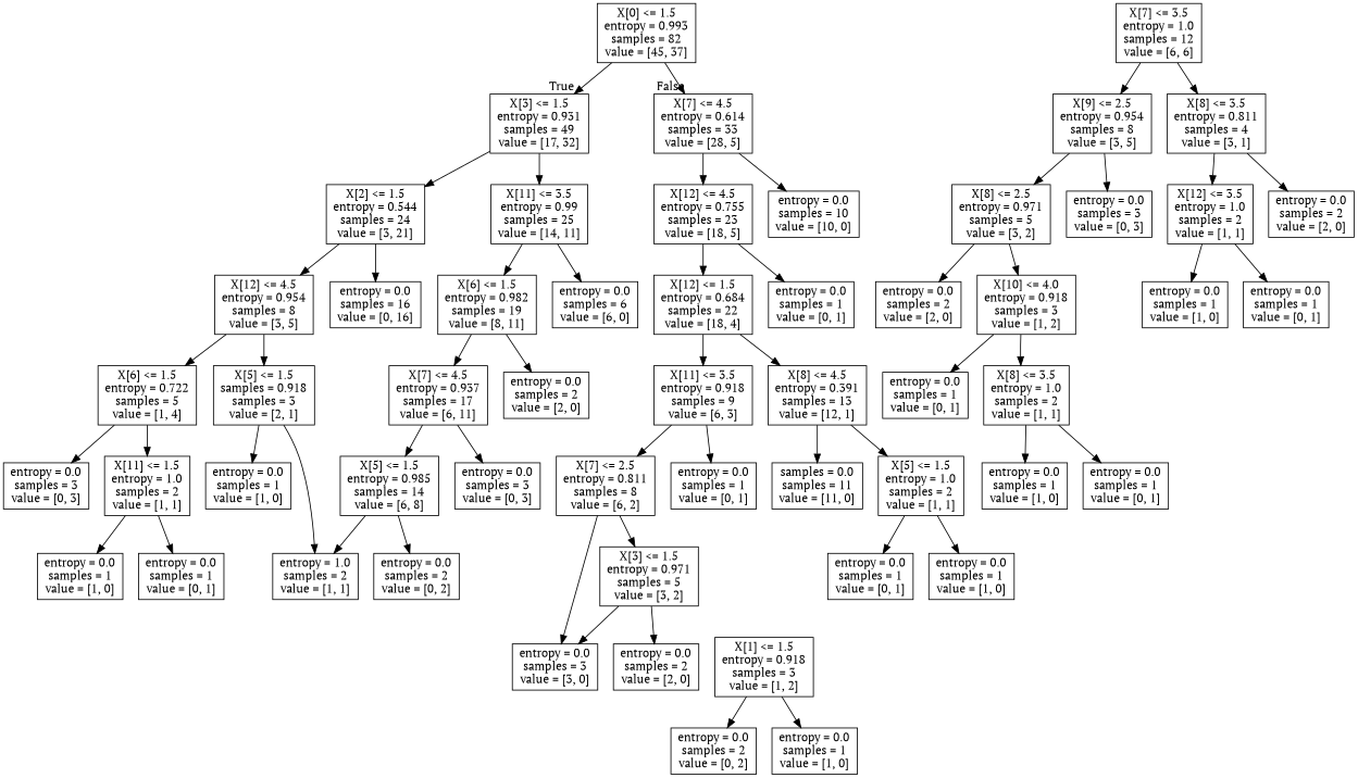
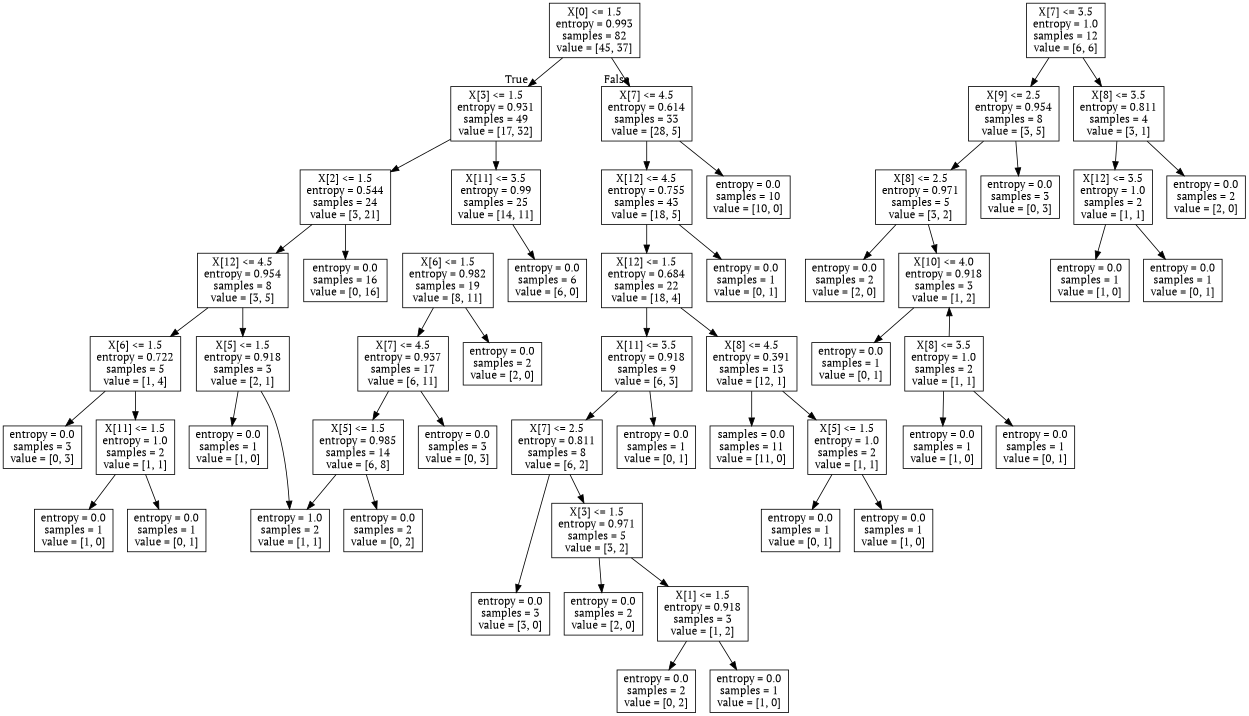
  digraph {
    fontname="PT Serif"
    node [fontname="PT Serif" shape=box]
    edge [fontname="PT Serif"]
    n1 [label="X[0] <= 1.5\nentropy = 0.993\nsamples = 82\nvalue = [45, 37]"]
    n2 [label="X[3] <= 1.5\nentropy = 0.931\nsamples = 49\nvalue = [17, 32]"]
    n3 [label="X[7] <= 4.5\nentropy = 0.614\nsamples = 33\nvalue = [28, 5]"]
    n4 [label="X[2] <= 1.5\nentropy = 0.544\nsamples = 24\nvalue = [3, 21]"]
    n5 [label="X[11] <= 3.5\nentropy = 0.99\nsamples = 25\nvalue = [14, 11]"]
-   n6 [label="X[12] <= 4.5\nentropy = 0.755\nsamples = 23\nvalue = [18, 5]"]
+   n6 [label="X[12] <= 4.5\nentropy = 0.755\nsamples = 43\nvalue = [18, 5]"]
    n7 [label="entropy = 0.0\nsamples = 10\nvalue = [10, 0]"]
    n8 [label="X[12] <= 4.5\nentropy = 0.954\nsamples = 8\nvalue = [3, 5]"]
    n9 [label="entropy = 0.0\nsamples = 16\nvalue = [0, 16]"]
    n10 [label="X[6] <= 1.5\nentropy = 0.982\nsamples = 19\nvalue = [8, 11]"]
    n11 [label="entropy = 0.0\nsamples = 6\nvalue = [6, 0]"]
    n12 [label="X[6] <= 1.5\nentropy = 0.722\nsamples = 5\nvalue = [1, 4]"]
-   n13 [label="X[5] <= 1.5\nsamples = 0.918\nsamples = 3\nvalue = [2, 1]"]
+   n13 [label="X[5] <= 1.5\nentropy = 0.918\nsamples = 3\nvalue = [2, 1]"]
    n14 [label="entropy = 0.0\nsamples = 3\nvalue = [0, 3]"]
    n15 [label="X[11] <= 1.5\nentropy = 1.0\nsamples = 2\nvalue = [1, 1]"]
    n16 [label="entropy = 0.0\nsamples = 1\nvalue = [1, 0]"]
    n17 [label="entropy = 1.0\nsamples = 2\nvalue = [1, 1]"]
    n18 [label="entropy = 0.0\nsamples = 1\nvalue = [1, 0]"]
    n19 [label="entropy = 0.0\nsamples = 1\nvalue = [0, 1]"]
    n20 [label="X[7] <= 4.5\nentropy = 0.937\nsamples = 17\nvalue = [6, 11]"]
    n21 [label="entropy = 0.0\nsamples = 2\nvalue = [2, 0]"]
    n22 [label="X[5] <= 1.5\nentropy = 0.985\nsamples = 14\nvalue = [6, 8]"]
    n23 [label="entropy = 0.0\nsamples = 3\nvalue = [0, 3]"]
    n24 [label="entropy = 0.0\nsamples = 2\nvalue = [0, 2]"]
    n25 [label="X[7] <= 3.5\nentropy = 1.0\nsamples = 12\nvalue = [6, 6]"]
    n26 [label="X[9] <= 2.5\nentropy = 0.954\nsamples = 8\nvalue = [3, 5]"]
    n27 [label="X[8] <= 3.5\nentropy = 0.811\nsamples = 4\nvalue = [3, 1]"]
    n28 [label="X[8] <= 2.5\nentropy = 0.971\nsamples = 5\nvalue = [3, 2]"]
    n29 [label="entropy = 0.0\nsamples = 3\nvalue = [0, 3]"]
    n30 [label="X[12] <= 3.5\nentropy = 1.0\nsamples = 2\nvalue = [1, 1]"]
    n31 [label="entropy = 0.0\nsamples = 2\nvalue = [2, 0]"]
    n32 [label="entropy = 0.0\nsamples = 2\nvalue = [2, 0]"]
    n33 [label="X[10] <= 4.0\nentropy = 0.918\nsamples = 3\nvalue = [1, 2]"]
    n34 [label="entropy = 0.0\nsamples = 1\nvalue = [0, 1]"]
    n35 [label="X[8] <= 3.5\nentropy = 1.0\nsamples = 2\nvalue = [1, 1]"]
    n36 [label="entropy = 0.0\nsamples = 1\nvalue = [1, 0]"]
    n37 [label="entropy = 0.0\nsamples = 1\nvalue = [0, 1]"]
    n38 [label="entropy = 0.0\nsamples = 1\nvalue = [1, 0]"]
    n39 [label="entropy = 0.0\nsamples = 1\nvalue = [0, 1]"]
    n40 [label="X[12] <= 1.5\nentropy = 0.684\nsamples = 22\nvalue = [18, 4]"]
    n41 [label="entropy = 0.0\nsamples = 1\nvalue = [0, 1]"]
    n42 [label="X[11] <= 3.5\nentropy = 0.918\nsamples = 9\nvalue = [6, 3]"]
    n43 [label="X[8] <= 4.5\nentropy = 0.391\nsamples = 13\nvalue = [12, 1]"]
    n44 [label="X[7] <= 2.5\nentropy = 0.811\nsamples = 8\nvalue = [6, 2]"]
    n45 [label="entropy = 0.0\nsamples = 1\nvalue = [0, 1]"]
    n46 [label="samples = 0.0\nsamples = 11\nvalue = [11, 0]"]
    n47 [label="X[5] <= 1.5\nentropy = 1.0\nsamples = 2\nvalue = [1, 1]"]
    n48 [label="X[3] <= 1.5\nentropy = 0.971\nsamples = 5\nvalue = [3, 2]"]
    n49 [label="entropy = 0.0\nsamples = 3\nvalue = [3, 0]"]
    n50 [label="entropy = 0.0\nsamples = 2\nvalue = [2, 0]"]
    n51 [label="X[1] <= 1.5\nentropy = 0.918\nsamples = 3\nvalue = [1, 2]"]
    n52 [label="entropy = 0.0\nsamples = 2\nvalue = [0, 2]"]
    n53 [label="entropy = 0.0\nsamples = 1\nvalue = [1, 0]"]
    n54 [label="entropy = 0.0\nsamples = 1\nvalue = [0, 1]"]
    n55 [label="entropy = 0.0\nsamples = 1\nvalue = [1, 0]"]
    n1 -> n2 [headlabel=True labelangle=45 labeldistance=2.5]
    n1 -> n3 [headlabel=False labelangle=-45 labeldistance=2.5]
    n2 -> n4
    n2 -> n5
    n3 -> n6
    n3 -> n7
    n4 -> n8
    n4 -> n9
-   n5 -> n10
    n5 -> n11
    n6 -> n40
    n6 -> n41
    n8 -> n12
    n8 -> n13
    n10 -> n20
    n10 -> n21
    n12 -> n14
    n12 -> n15
    n13 -> n16
    n13 -> n17
    n15 -> n18
    n15 -> n19
    n20 -> n22
    n20 -> n23
    n22 -> n17
    n22 -> n24
    n25 -> n26
    n25 -> n27
    n26 -> n28
    n26 -> n29
    n27 -> n30
    n27 -> n31
    n28 -> n32
    n28 -> n33
    n30 -> n38
    n30 -> n39
    n33 -> n34
-   n33 -> n35
+   n35 -> n33
    n35 -> n36
    n35 -> n37
    n40 -> n42
    n40 -> n43
    n42 -> n44
    n42 -> n45
    n43 -> n46
    n43 -> n47
    n44 -> n48
    n44 -> n49
    n47 -> n54
    n47 -> n55
    n48 -> n50
-   n48 -> n49
+   n48 -> n51
    n51 -> n52
    n51 -> n53
  }
